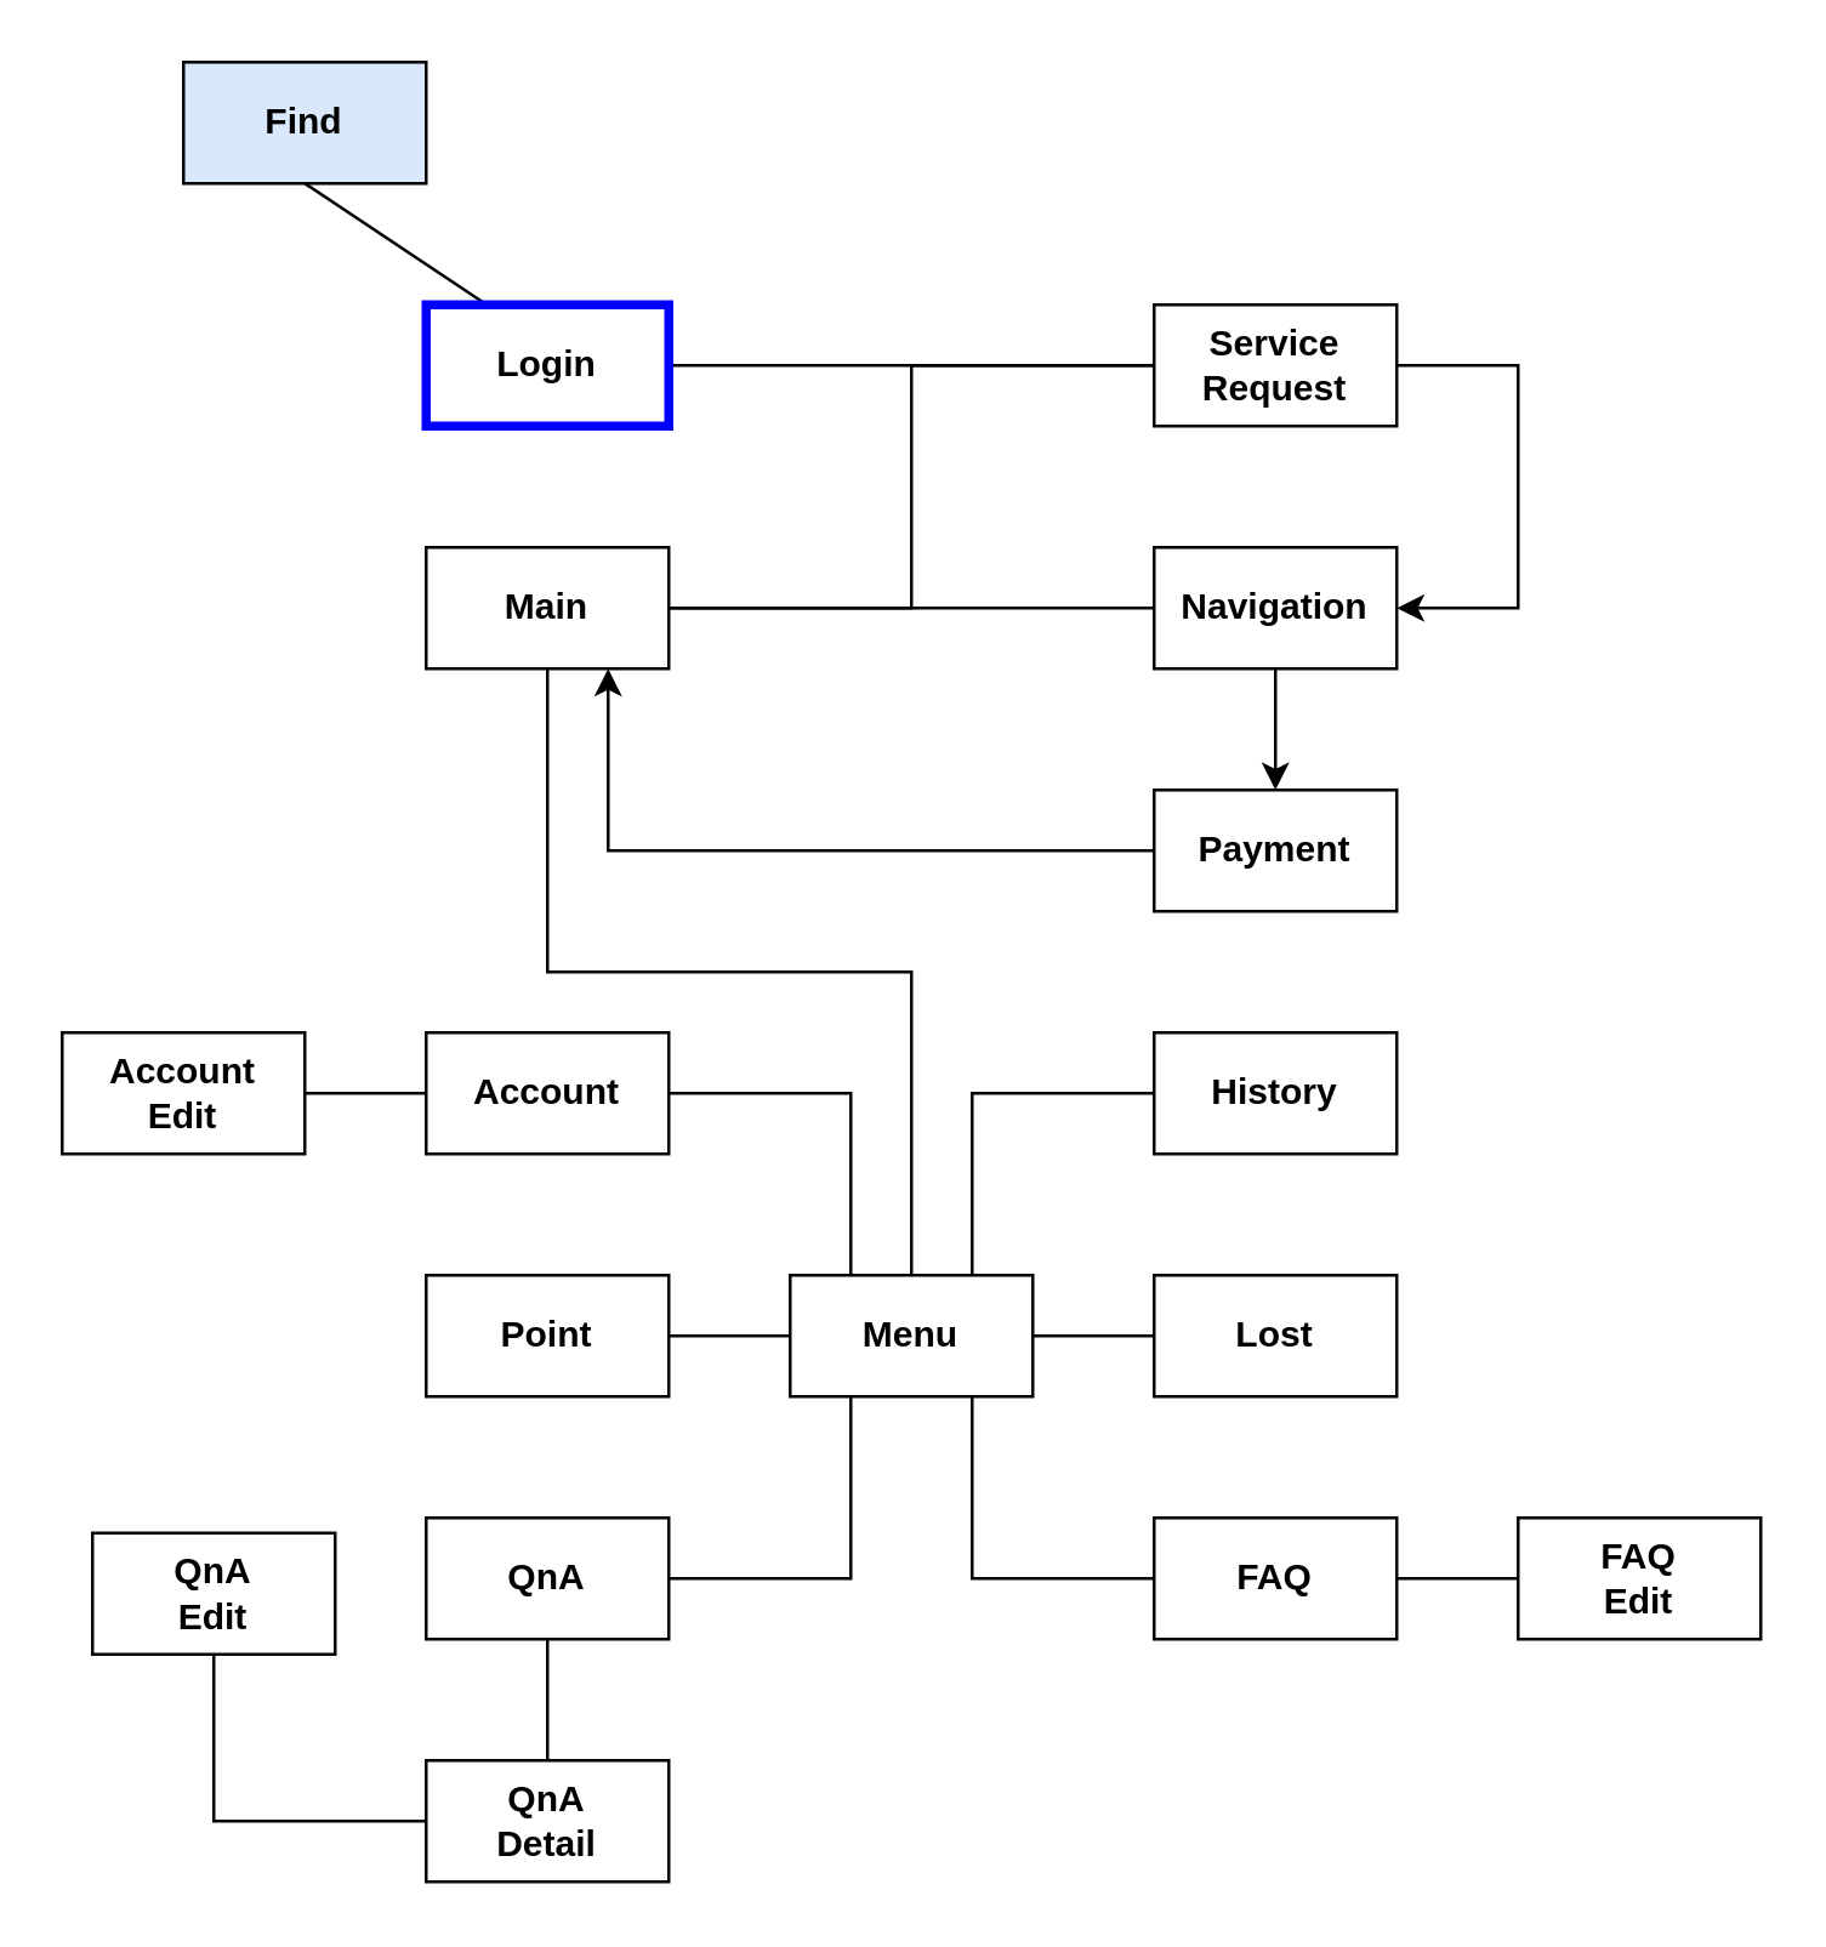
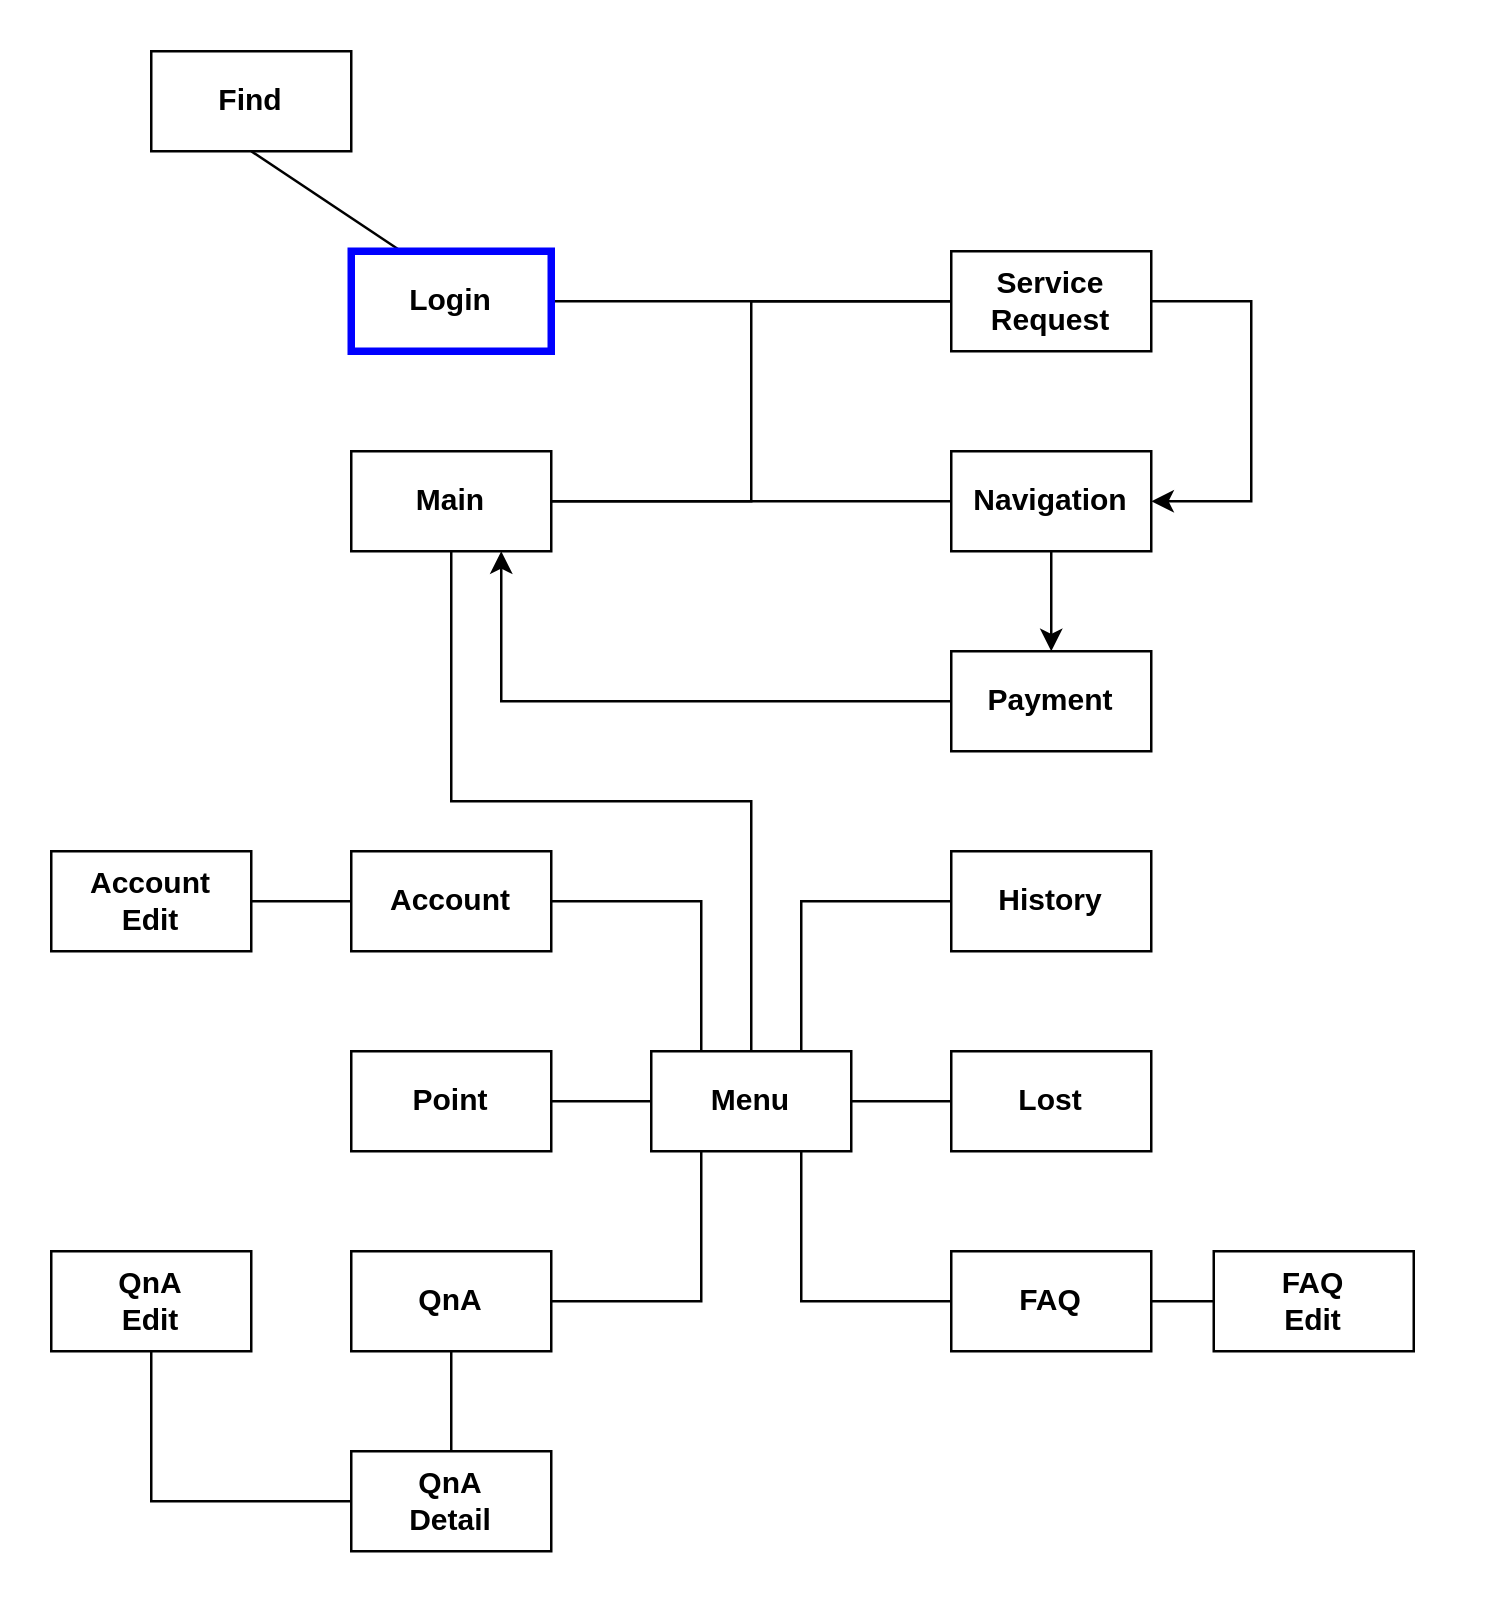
  <mxCell id="0" />
  <mxCell id="1" parent="0" />
  <mxCell id="2" value="" style="edgeStyle=orthogonalEdgeStyle;rounded=0;orthogonalLoop=1;jettySize=auto;html=1;endArrow=none;endFill=0;startArrow=none;startFill=0;" parent="1" source="4" target="10" edge="1"><mxGeometry relative="1" as="geometry" /></mxCell>
  <mxCell id="3" style="rounded=0;orthogonalLoop=1;jettySize=auto;html=1;exitX=0.25;exitY=0;exitDx=0;exitDy=0;entryX=0.5;entryY=1;entryDx=0;entryDy=0;startArrow=none;startFill=0;endArrow=none;endFill=0;" parent="1" source="4" target="8" edge="1"><mxGeometry relative="1" as="geometry" /></mxCell>
  <mxCell id="4" value="&lt;span&gt;Login&lt;/span&gt;" style="rounded=0;whiteSpace=wrap;html=1;fontStyle=1;strokeWidth=3;strokeColor=#0000FF;" parent="1" vertex="1"><mxGeometry x="140" y="100" width="80" height="40" as="geometry" /></mxCell>
  <mxCell id="5" style="edgeStyle=orthogonalEdgeStyle;rounded=0;orthogonalLoop=1;jettySize=auto;html=1;exitX=0.5;exitY=1;exitDx=0;exitDy=0;entryX=0.5;entryY=0;entryDx=0;entryDy=0;startArrow=none;startFill=0;endArrow=none;endFill=0;" parent="1" source="7" target="18" edge="1"><mxGeometry relative="1" as="geometry" /></mxCell>
  <mxCell id="6" style="edgeStyle=orthogonalEdgeStyle;rounded=0;orthogonalLoop=1;jettySize=auto;html=1;exitX=1;exitY=0.5;exitDx=0;exitDy=0;entryX=0;entryY=0.5;entryDx=0;entryDy=0;startArrow=none;startFill=0;endArrow=none;endFill=0;" parent="1" source="7" target="10" edge="1"><mxGeometry relative="1" as="geometry"><Array as="points"><mxPoint x="300" y="200" /><mxPoint x="300" y="120" /></Array></mxGeometry></mxCell>
  <mxCell id="7" value="&lt;b&gt;Main&lt;br&gt;&lt;/b&gt;" style="rounded=0;whiteSpace=wrap;html=1;" parent="1" vertex="1"><mxGeometry x="140" y="180" width="80" height="40" as="geometry" /></mxCell>
- <mxCell id="8" value="&lt;b&gt;Find&lt;br&gt;&lt;/b&gt;" style="rounded=0;whiteSpace=wrap;html=1;fillColor=#dae8fc;" parent="1" vertex="1"><mxGeometry x="60" y="20" width="80" height="40" as="geometry" /></mxCell>
+ <mxCell id="8" value="&lt;b&gt;Find&lt;br&gt;&lt;/b&gt;" style="rounded=0;whiteSpace=wrap;html=1;" parent="1" vertex="1"><mxGeometry x="60" y="20" width="80" height="40" as="geometry" /></mxCell>
  <mxCell id="9" style="edgeStyle=orthogonalEdgeStyle;rounded=0;orthogonalLoop=1;jettySize=auto;html=1;entryX=1;entryY=0.5;entryDx=0;entryDy=0;" edge="1" parent="1" source="10" target="35"><mxGeometry relative="1" as="geometry"><Array as="points"><mxPoint x="500" y="120" /><mxPoint x="500" y="200" /></Array></mxGeometry></mxCell>
  <mxCell id="10" value="&lt;b&gt;Service&lt;br&gt;Request&lt;br&gt;&lt;/b&gt;" style="rounded=0;whiteSpace=wrap;html=1;" parent="1" vertex="1"><mxGeometry x="380" y="100" width="80" height="40" as="geometry" /></mxCell>
  <mxCell id="11" style="edgeStyle=none;rounded=0;orthogonalLoop=1;jettySize=auto;html=1;exitX=0.5;exitY=0;exitDx=0;exitDy=0;startArrow=none;startFill=0;endArrow=none;endFill=0;" parent="1" edge="1"><mxGeometry relative="1" as="geometry"><mxPoint x="139" y="260" as="sourcePoint" /><mxPoint x="139" y="260" as="targetPoint" /></mxGeometry></mxCell>
  <mxCell id="12" style="edgeStyle=orthogonalEdgeStyle;rounded=0;orthogonalLoop=1;jettySize=auto;html=1;exitX=0;exitY=0.5;exitDx=0;exitDy=0;entryX=1;entryY=0.5;entryDx=0;entryDy=0;startArrow=none;startFill=0;endArrow=none;endFill=0;" parent="1" source="18" target="19" edge="1"><mxGeometry relative="1" as="geometry" /></mxCell>
  <mxCell id="13" style="edgeStyle=orthogonalEdgeStyle;rounded=0;orthogonalLoop=1;jettySize=auto;html=1;exitX=0.25;exitY=0;exitDx=0;exitDy=0;entryX=1;entryY=0.5;entryDx=0;entryDy=0;startArrow=none;startFill=0;endArrow=none;endFill=0;" parent="1" source="18" target="22" edge="1"><mxGeometry relative="1" as="geometry" /></mxCell>
  <mxCell id="14" style="edgeStyle=orthogonalEdgeStyle;rounded=0;orthogonalLoop=1;jettySize=auto;html=1;exitX=0.75;exitY=0;exitDx=0;exitDy=0;entryX=0;entryY=0.5;entryDx=0;entryDy=0;startArrow=none;startFill=0;endArrow=none;endFill=0;" parent="1" source="18" target="23" edge="1"><mxGeometry relative="1" as="geometry" /></mxCell>
  <mxCell id="15" style="edgeStyle=orthogonalEdgeStyle;rounded=0;orthogonalLoop=1;jettySize=auto;html=1;exitX=1;exitY=0.5;exitDx=0;exitDy=0;startArrow=none;startFill=0;endArrow=none;endFill=0;" parent="1" source="18" target="20" edge="1"><mxGeometry relative="1" as="geometry" /></mxCell>
  <mxCell id="16" style="edgeStyle=orthogonalEdgeStyle;rounded=0;orthogonalLoop=1;jettySize=auto;html=1;exitX=0.25;exitY=1;exitDx=0;exitDy=0;entryX=1;entryY=0.5;entryDx=0;entryDy=0;startArrow=none;startFill=0;endArrow=none;endFill=0;" parent="1" source="18" target="24" edge="1"><mxGeometry relative="1" as="geometry" /></mxCell>
  <mxCell id="17" style="edgeStyle=orthogonalEdgeStyle;rounded=0;orthogonalLoop=1;jettySize=auto;html=1;exitX=0.75;exitY=1;exitDx=0;exitDy=0;entryX=0;entryY=0.5;entryDx=0;entryDy=0;startArrow=none;startFill=0;endArrow=none;endFill=0;" parent="1" source="18" target="26" edge="1"><mxGeometry relative="1" as="geometry" /></mxCell>
  <mxCell id="18" value="&lt;b&gt;Menu&lt;br&gt;&lt;/b&gt;" style="rounded=0;whiteSpace=wrap;html=1;" parent="1" vertex="1"><mxGeometry x="260" y="420" width="80" height="40" as="geometry" /></mxCell>
  <mxCell id="19" value="&lt;b&gt;Point&lt;br&gt;&lt;/b&gt;" style="rounded=0;whiteSpace=wrap;html=1;" parent="1" vertex="1"><mxGeometry x="140" y="420" width="80" height="40" as="geometry" /></mxCell>
  <mxCell id="20" value="&lt;b&gt;Lost&lt;br&gt;&lt;/b&gt;" style="rounded=0;whiteSpace=wrap;html=1;" parent="1" vertex="1"><mxGeometry x="380" y="420" width="80" height="40" as="geometry" /></mxCell>
  <mxCell id="21" value="" style="edgeStyle=orthogonalEdgeStyle;rounded=0;orthogonalLoop=1;jettySize=auto;html=1;startArrow=none;startFill=0;endArrow=none;endFill=0;" parent="1" source="22" target="32" edge="1"><mxGeometry relative="1" as="geometry" /></mxCell>
  <mxCell id="22" value="&lt;b&gt;Account&lt;br&gt;&lt;/b&gt;" style="rounded=0;whiteSpace=wrap;html=1;" parent="1" vertex="1"><mxGeometry x="140" y="340" width="80" height="40" as="geometry" /></mxCell>
  <mxCell id="23" value="&lt;b&gt;History&lt;br&gt;&lt;/b&gt;" style="rounded=0;whiteSpace=wrap;html=1;" parent="1" vertex="1"><mxGeometry x="380" y="340" width="80" height="40" as="geometry" /></mxCell>
  <mxCell id="24" value="&lt;b&gt;QnA&lt;br&gt;&lt;/b&gt;" style="rounded=0;whiteSpace=wrap;html=1;" parent="1" vertex="1"><mxGeometry x="140" y="500" width="80" height="40" as="geometry" /></mxCell>
  <mxCell id="25" style="edgeStyle=orthogonalEdgeStyle;rounded=0;orthogonalLoop=1;jettySize=auto;html=1;exitX=1;exitY=0.5;exitDx=0;exitDy=0;entryX=0;entryY=0.5;entryDx=0;entryDy=0;startArrow=none;startFill=0;endArrow=none;endFill=0;" parent="1" source="26" target="31" edge="1"><mxGeometry relative="1" as="geometry" /></mxCell>
  <mxCell id="26" value="&lt;b&gt;FAQ&lt;br&gt;&lt;/b&gt;" style="rounded=0;whiteSpace=wrap;html=1;" parent="1" vertex="1"><mxGeometry x="380" y="500" width="80" height="40" as="geometry" /></mxCell>
  <mxCell id="27" style="edgeStyle=orthogonalEdgeStyle;rounded=0;orthogonalLoop=1;jettySize=auto;html=1;exitX=0.5;exitY=0;exitDx=0;exitDy=0;entryX=0.5;entryY=1;entryDx=0;entryDy=0;startArrow=none;startFill=0;endArrow=none;endFill=0;" parent="1" source="28" target="24" edge="1"><mxGeometry relative="1" as="geometry" /></mxCell>
  <mxCell id="28" value="&lt;b&gt;QnA&lt;br&gt;Detail&lt;br&gt;&lt;/b&gt;" style="rounded=0;whiteSpace=wrap;html=1;" parent="1" vertex="1"><mxGeometry x="140" y="580" width="80" height="40" as="geometry" /></mxCell>
  <mxCell id="29" style="edgeStyle=orthogonalEdgeStyle;rounded=0;orthogonalLoop=1;jettySize=auto;html=1;exitX=0.5;exitY=1;exitDx=0;exitDy=0;entryX=0;entryY=0.5;entryDx=0;entryDy=0;startArrow=none;startFill=0;endArrow=none;endFill=0;" parent="1" source="30" target="28" edge="1"><mxGeometry relative="1" as="geometry" /></mxCell>
- <mxCell id="30" value="&lt;b&gt;QnA&lt;br&gt;Edit&lt;br&gt;&lt;/b&gt;" style="rounded=0;whiteSpace=wrap;html=1;" parent="1" vertex="1"><mxGeometry x="30" y="505" width="80" height="40" as="geometry" /></mxCell>
- <mxCell id="31" value="&lt;b&gt;FAQ&lt;br&gt;Edit&lt;br&gt;&lt;/b&gt;" style="rounded=0;whiteSpace=wrap;html=1;" parent="1" vertex="1"><mxGeometry x="500" y="500" width="80" height="40" as="geometry" /></mxCell>
+ <mxCell id="30" value="&lt;b&gt;QnA&lt;br&gt;Edit&lt;br&gt;&lt;/b&gt;" style="rounded=0;whiteSpace=wrap;html=1;" parent="1" vertex="1"><mxGeometry x="20" y="500" width="80" height="40" as="geometry" /></mxCell>
+ <mxCell id="31" value="&lt;b&gt;FAQ&lt;br&gt;Edit&lt;br&gt;&lt;/b&gt;" style="rounded=0;whiteSpace=wrap;html=1;" parent="1" vertex="1"><mxGeometry x="485" y="500" width="80" height="40" as="geometry" /></mxCell>
  <mxCell id="32" value="&lt;b&gt;Account&lt;br&gt;Edit&lt;br&gt;&lt;/b&gt;" style="rounded=0;whiteSpace=wrap;html=1;" parent="1" vertex="1"><mxGeometry x="20" y="340" width="80" height="40" as="geometry" /></mxCell>
  <mxCell id="33" value="" style="edgeStyle=orthogonalEdgeStyle;rounded=0;orthogonalLoop=1;jettySize=auto;html=1;" edge="1" parent="1" source="35" target="37"><mxGeometry relative="1" as="geometry" /></mxCell>
  <mxCell id="34" style="edgeStyle=orthogonalEdgeStyle;rounded=0;orthogonalLoop=1;jettySize=auto;html=1;entryX=1;entryY=0.5;entryDx=0;entryDy=0;endArrow=none;endFill=0;" edge="1" parent="1" source="35" target="7"><mxGeometry relative="1" as="geometry" /></mxCell>
  <mxCell id="35" value="&lt;b&gt;Navigation&lt;br&gt;&lt;/b&gt;" style="rounded=0;whiteSpace=wrap;html=1;" vertex="1" parent="1"><mxGeometry x="380" y="180" width="80" height="40" as="geometry" /></mxCell>
  <mxCell id="36" style="edgeStyle=orthogonalEdgeStyle;rounded=0;orthogonalLoop=1;jettySize=auto;html=1;entryX=0.75;entryY=1;entryDx=0;entryDy=0;" edge="1" parent="1" source="37" target="7"><mxGeometry relative="1" as="geometry" /></mxCell>
  <mxCell id="37" value="&lt;b&gt;Payment&lt;br&gt;&lt;/b&gt;" style="rounded=0;whiteSpace=wrap;html=1;" vertex="1" parent="1"><mxGeometry x="380" y="260" width="80" height="40" as="geometry" /></mxCell>
